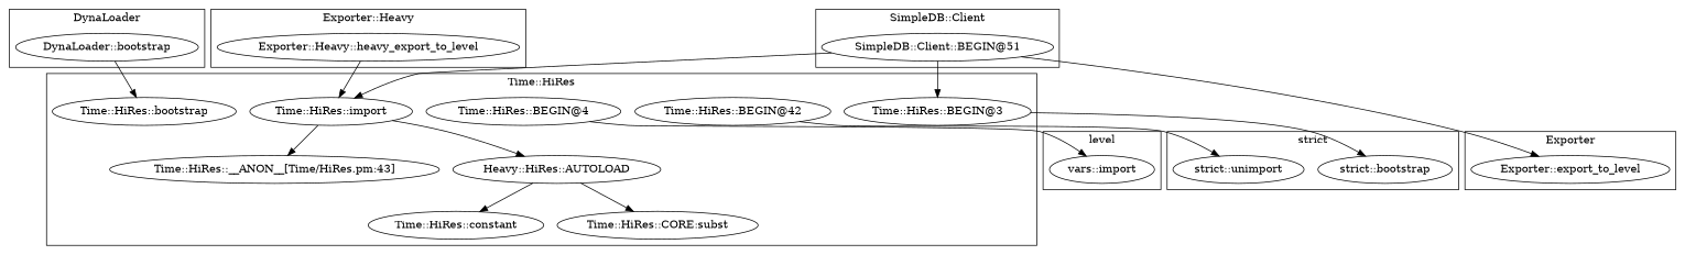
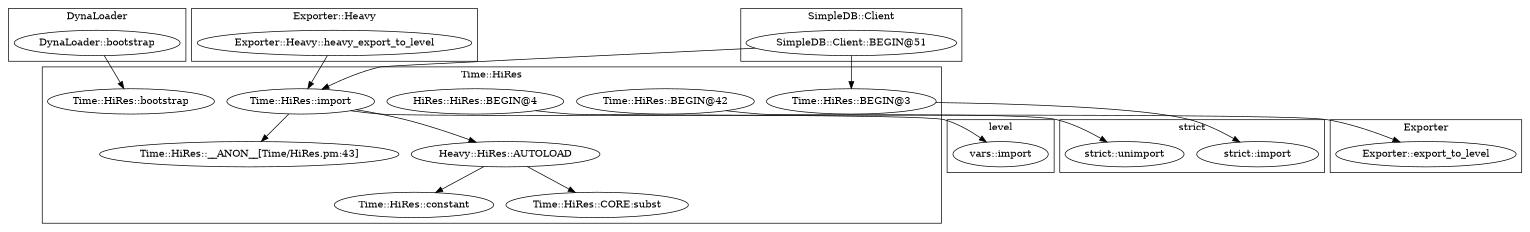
  digraph {
    "vars::import"
    "DynaLoader::bootstrap"
    "SimpleDB::Client::BEGIN@51"
-   "strict::import" [label="strict::bootstrap"]
+   "strict::import"
    "strict::unimport"
    "Exporter::Heavy::heavy_export_to_level"
    "Exporter::export_to_level"
    "Time::HiRes::constant"
    "Time::HiRes::__ANON__[Time/HiRes.pm:43]"
    "Time::HiRes::CORE:subst"
-   "Time::HiRes::BEGIN@4"
+   "Time::HiRes::BEGIN@4" [label="HiRes::HiRes::BEGIN@4"]
    "Time::HiRes::BEGIN@42"
    n13 [label="Heavy::HiRes::AUTOLOAD"]
    "Time::HiRes::BEGIN@3"
    "Time::HiRes::import"
    "Time::HiRes::bootstrap"
    subgraph cluster_1 {
      label=level
      "vars::import"
    }
    subgraph cluster_2 {
      label=DynaLoader
      "DynaLoader::bootstrap"
    }
    subgraph cluster_3 {
      label="SimpleDB::Client"
      "SimpleDB::Client::BEGIN@51"
    }
    subgraph cluster_4 {
      label="strict"
      "strict::import"
      "strict::unimport"
    }
    subgraph cluster_5 {
      label="Exporter::Heavy"
      "Exporter::Heavy::heavy_export_to_level"
    }
    subgraph cluster_6 {
      label=Exporter
      "Exporter::export_to_level"
    }
    subgraph cluster_7 {
      label="Time::HiRes"
      "Time::HiRes::constant"
      "Time::HiRes::__ANON__[Time/HiRes.pm:43]"
      "Time::HiRes::CORE:subst"
      "Time::HiRes::BEGIN@4"
      "Time::HiRes::BEGIN@42"
      n13
      "Time::HiRes::BEGIN@3"
      "Time::HiRes::import"
      "Time::HiRes::bootstrap"
    }
    "DynaLoader::bootstrap" -> "Time::HiRes::bootstrap"
    "SimpleDB::Client::BEGIN@51" -> "Time::HiRes::BEGIN@3"
    "SimpleDB::Client::BEGIN@51" -> "Time::HiRes::import"
    "Exporter::Heavy::heavy_export_to_level" -> "Time::HiRes::import"
    "Time::HiRes::BEGIN@4" -> "vars::import"
    "Time::HiRes::BEGIN@42" -> "strict::unimport"
    n13 -> "Time::HiRes::constant"
    n13 -> "Time::HiRes::CORE:subst"
    "Time::HiRes::BEGIN@3" -> "strict::import"
-   "SimpleDB::Client::BEGIN@51" -> "Exporter::export_to_level"
+   "Time::HiRes::import" -> "Exporter::export_to_level"
    "Time::HiRes::import" -> "Time::HiRes::__ANON__[Time/HiRes.pm:43]"
    "Time::HiRes::import" -> n13
  }
